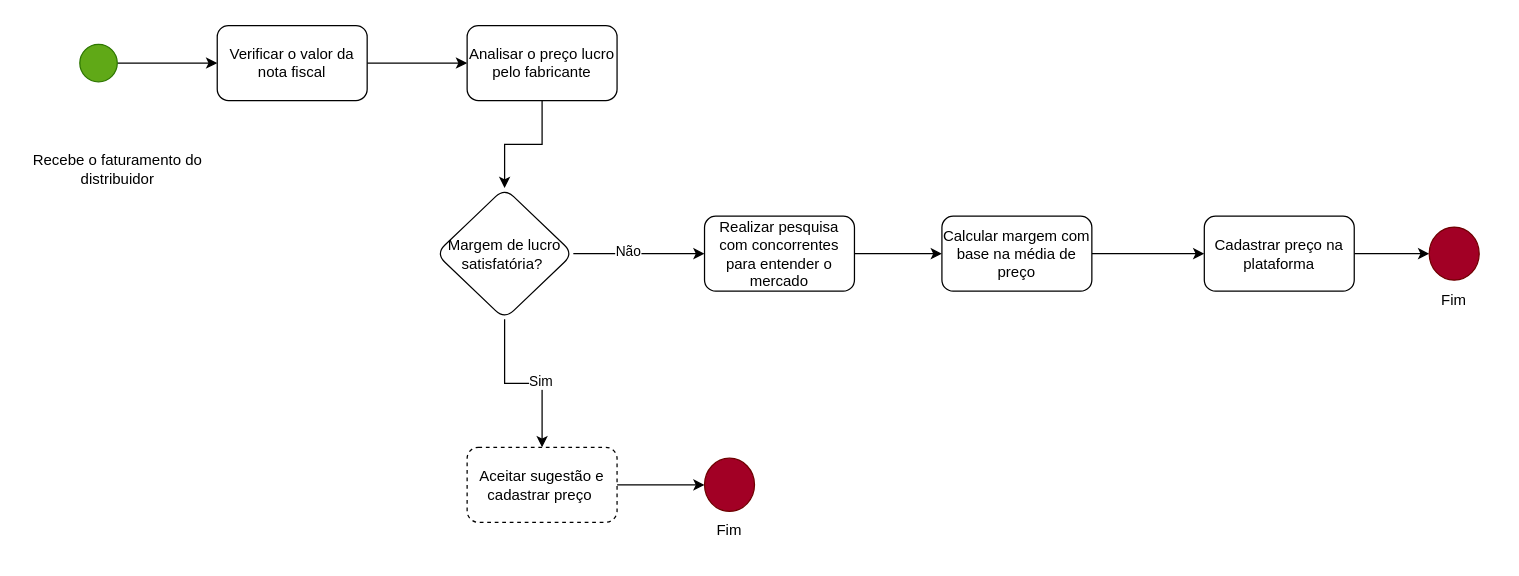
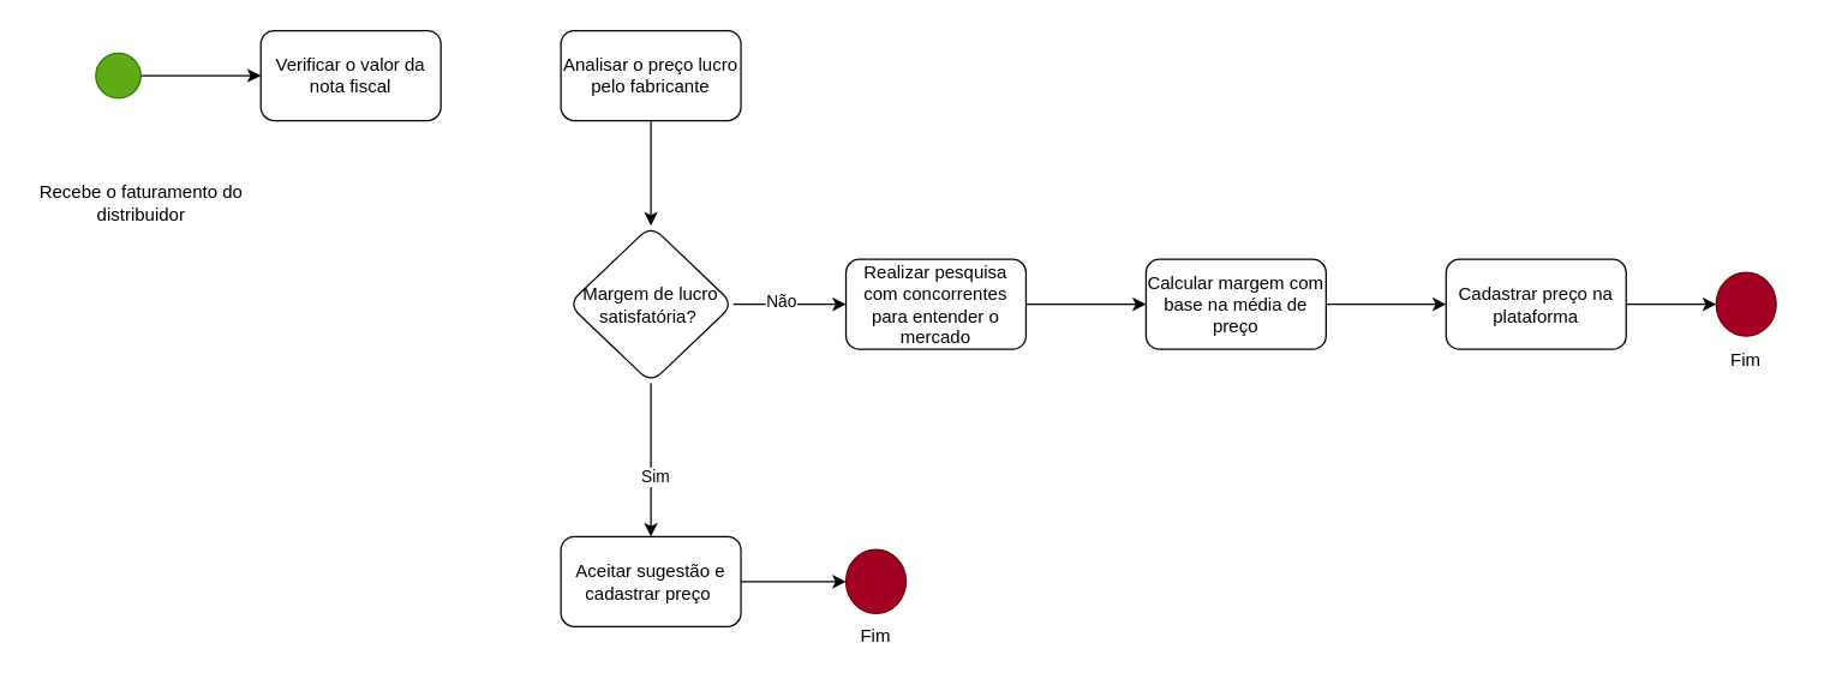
  <mxCell id="0" />
  <mxCell id="1" parent="0" />
  <mxCell id="2" style="edgeStyle=orthogonalEdgeStyle;rounded=0;orthogonalLoop=1;jettySize=auto;html=1;" edge="1" parent="1" source="3"><mxGeometry relative="1" as="geometry"><mxPoint x="173" y="50" as="targetPoint" /></mxGeometry></mxCell>
  <mxCell id="3" value="" style="ellipse;whiteSpace=wrap;html=1;aspect=fixed;fillColor=#60a917;fontColor=#ffffff;strokeColor=#2D7600;" vertex="1" parent="1"><mxGeometry x="63" y="35" width="30" height="30" as="geometry" /></mxCell>
  <mxCell id="4" value="Recebe o faturamento do distribuidor" style="text;html=1;align=center;verticalAlign=middle;whiteSpace=wrap;rounded=0;" vertex="1" parent="1"><mxGeometry x="20.5" y="120" width="145" height="30" as="geometry" /></mxCell>
- <mxCell id="5" value="" style="edgeStyle=orthogonalEdgeStyle;rounded=0;orthogonalLoop=1;jettySize=auto;html=1;" edge="1" parent="1" source="6" target="8"><mxGeometry relative="1" as="geometry" /></mxCell>
  <mxCell id="6" value="Verificar o valor da nota fiscal" style="rounded=1;whiteSpace=wrap;html=1;" vertex="1" parent="1"><mxGeometry x="173" y="20" width="120" height="60" as="geometry" /></mxCell>
  <mxCell id="7" value="" style="edgeStyle=orthogonalEdgeStyle;rounded=0;orthogonalLoop=1;jettySize=auto;html=1;" edge="1" parent="1" source="8" target="13"><mxGeometry relative="1" as="geometry" /></mxCell>
  <mxCell id="8" value="Analisar o preço lucro pelo fabricante" style="rounded=1;whiteSpace=wrap;html=1;" vertex="1" parent="1"><mxGeometry x="373" y="20" width="120" height="60" as="geometry" /></mxCell>
  <mxCell id="9" value="" style="edgeStyle=orthogonalEdgeStyle;rounded=0;orthogonalLoop=1;jettySize=auto;html=1;" edge="1" parent="1" source="13" target="15"><mxGeometry relative="1" as="geometry" /></mxCell>
  <mxCell id="10" value="Sim" style="edgeLabel;html=1;align=center;verticalAlign=middle;resizable=0;points=[];" vertex="1" connectable="0" parent="9"><mxGeometry x="0.2" y="2" relative="1" as="geometry"><mxPoint as="offset" /></mxGeometry></mxCell>
  <mxCell id="11" value="" style="edgeStyle=orthogonalEdgeStyle;rounded=0;orthogonalLoop=1;jettySize=auto;html=1;" edge="1" parent="1" source="13" target="17"><mxGeometry relative="1" as="geometry" /></mxCell>
  <mxCell id="12" value="Não" style="edgeLabel;html=1;align=center;verticalAlign=middle;resizable=0;points=[];" vertex="1" connectable="0" parent="11"><mxGeometry x="-0.178" y="2" relative="1" as="geometry"><mxPoint as="offset" /></mxGeometry></mxCell>
- <mxCell id="13" value="Margem de lucro satisfatória?&amp;nbsp;" style="rhombus;whiteSpace=wrap;html=1;rounded=1;" vertex="1" parent="1"><mxGeometry x="348" y="150" width="110" height="105" as="geometry" /></mxCell>
+ <mxCell id="13" value="Margem de lucro satisfatória?&amp;nbsp;" style="rhombus;whiteSpace=wrap;html=1;rounded=1;" vertex="1" parent="1"><mxGeometry x="378" y="150" width="110" height="105" as="geometry" /></mxCell>
  <mxCell id="14" value="" style="edgeStyle=orthogonalEdgeStyle;rounded=0;orthogonalLoop=1;jettySize=auto;html=1;" edge="1" parent="1" source="15" target="22"><mxGeometry relative="1" as="geometry" /></mxCell>
- <mxCell id="15" value="Aceitar sugestão e cadastrar preço&amp;nbsp;" style="whiteSpace=wrap;html=1;rounded=1;dashed=1;" vertex="1" parent="1"><mxGeometry x="373" y="357.5" width="120" height="60" as="geometry" /></mxCell>
+ <mxCell id="15" value="Aceitar sugestão e cadastrar preço&amp;nbsp;" style="whiteSpace=wrap;html=1;rounded=1;" vertex="1" parent="1"><mxGeometry x="373" y="357.5" width="120" height="60" as="geometry" /></mxCell>
  <mxCell id="16" value="" style="edgeStyle=orthogonalEdgeStyle;rounded=0;orthogonalLoop=1;jettySize=auto;html=1;" edge="1" parent="1" source="17" target="19"><mxGeometry relative="1" as="geometry" /></mxCell>
  <mxCell id="17" value="Realizar pesquisa com concorrentes para entender o mercado" style="whiteSpace=wrap;html=1;rounded=1;" vertex="1" parent="1"><mxGeometry x="563" y="172.5" width="120" height="60" as="geometry" /></mxCell>
  <mxCell id="18" value="" style="edgeStyle=orthogonalEdgeStyle;rounded=0;orthogonalLoop=1;jettySize=auto;html=1;" edge="1" parent="1" source="19" target="21"><mxGeometry relative="1" as="geometry" /></mxCell>
- <mxCell id="19" value="Calcular margem com base na média de preço" style="whiteSpace=wrap;html=1;rounded=1;" vertex="1" parent="1"><mxGeometry x="753" y="172.5" width="120" height="60" as="geometry" /></mxCell>
+ <mxCell id="19" value="Calcular margem com base na média de preço" style="whiteSpace=wrap;html=1;rounded=1;" vertex="1" parent="1"><mxGeometry x="763" y="172.5" width="120" height="60" as="geometry" /></mxCell>
  <mxCell id="20" style="edgeStyle=orthogonalEdgeStyle;rounded=0;orthogonalLoop=1;jettySize=auto;html=1;entryX=0;entryY=0.5;entryDx=0;entryDy=0;" edge="1" parent="1" source="21" target="23"><mxGeometry relative="1" as="geometry" /></mxCell>
  <mxCell id="21" value="Cadastrar preço na plataforma" style="whiteSpace=wrap;html=1;rounded=1;" vertex="1" parent="1"><mxGeometry x="963" y="172.5" width="120" height="60" as="geometry" /></mxCell>
  <mxCell id="22" value="" style="ellipse;whiteSpace=wrap;html=1;rounded=1;fillColor=#a20025;fontColor=#ffffff;strokeColor=#6F0000;" vertex="1" parent="1"><mxGeometry x="563" y="366.25" width="40" height="42.5" as="geometry" /></mxCell>
  <mxCell id="23" value="" style="ellipse;whiteSpace=wrap;html=1;rounded=1;fillColor=#a20025;fontColor=#ffffff;strokeColor=#6F0000;" vertex="1" parent="1"><mxGeometry x="1143" y="181.25" width="40" height="42.5" as="geometry" /></mxCell>
  <mxCell id="24" value="Fim" style="text;html=1;align=center;verticalAlign=middle;whiteSpace=wrap;rounded=0;" vertex="1" parent="1"><mxGeometry x="553" y="408.75" width="60" height="30" as="geometry" /></mxCell>
  <mxCell id="25" value="Fim" style="text;html=1;align=center;verticalAlign=middle;whiteSpace=wrap;rounded=0;" vertex="1" parent="1"><mxGeometry x="1133" y="225" width="60" height="30" as="geometry" /></mxCell>
